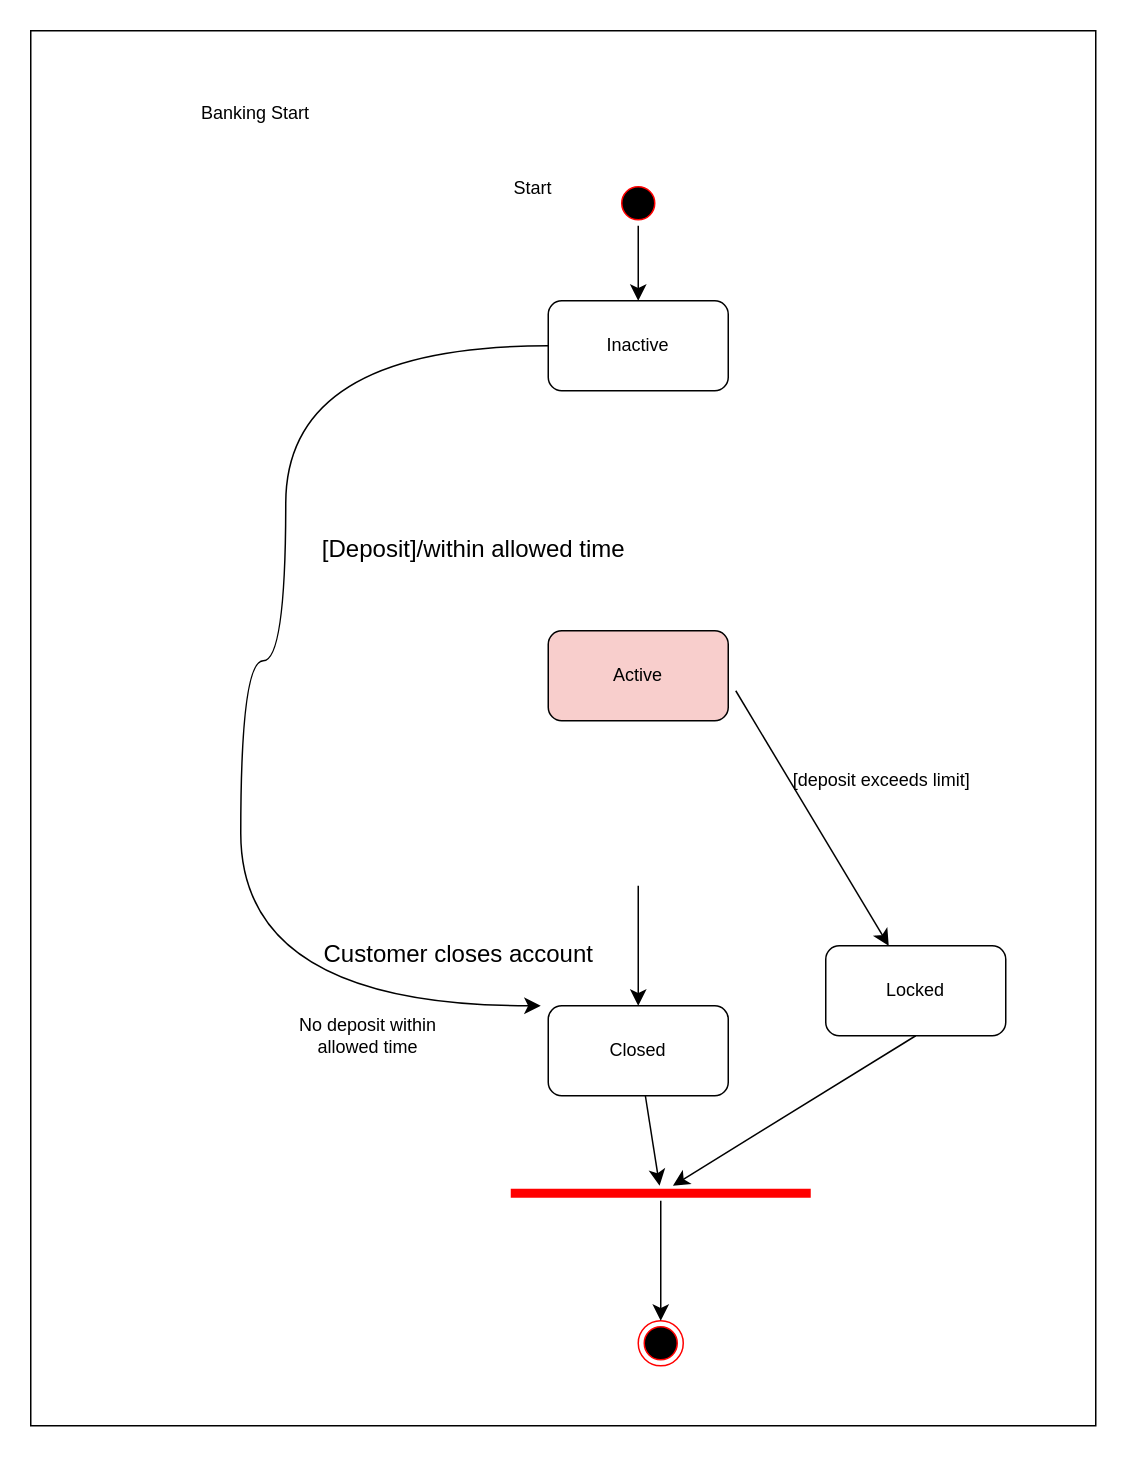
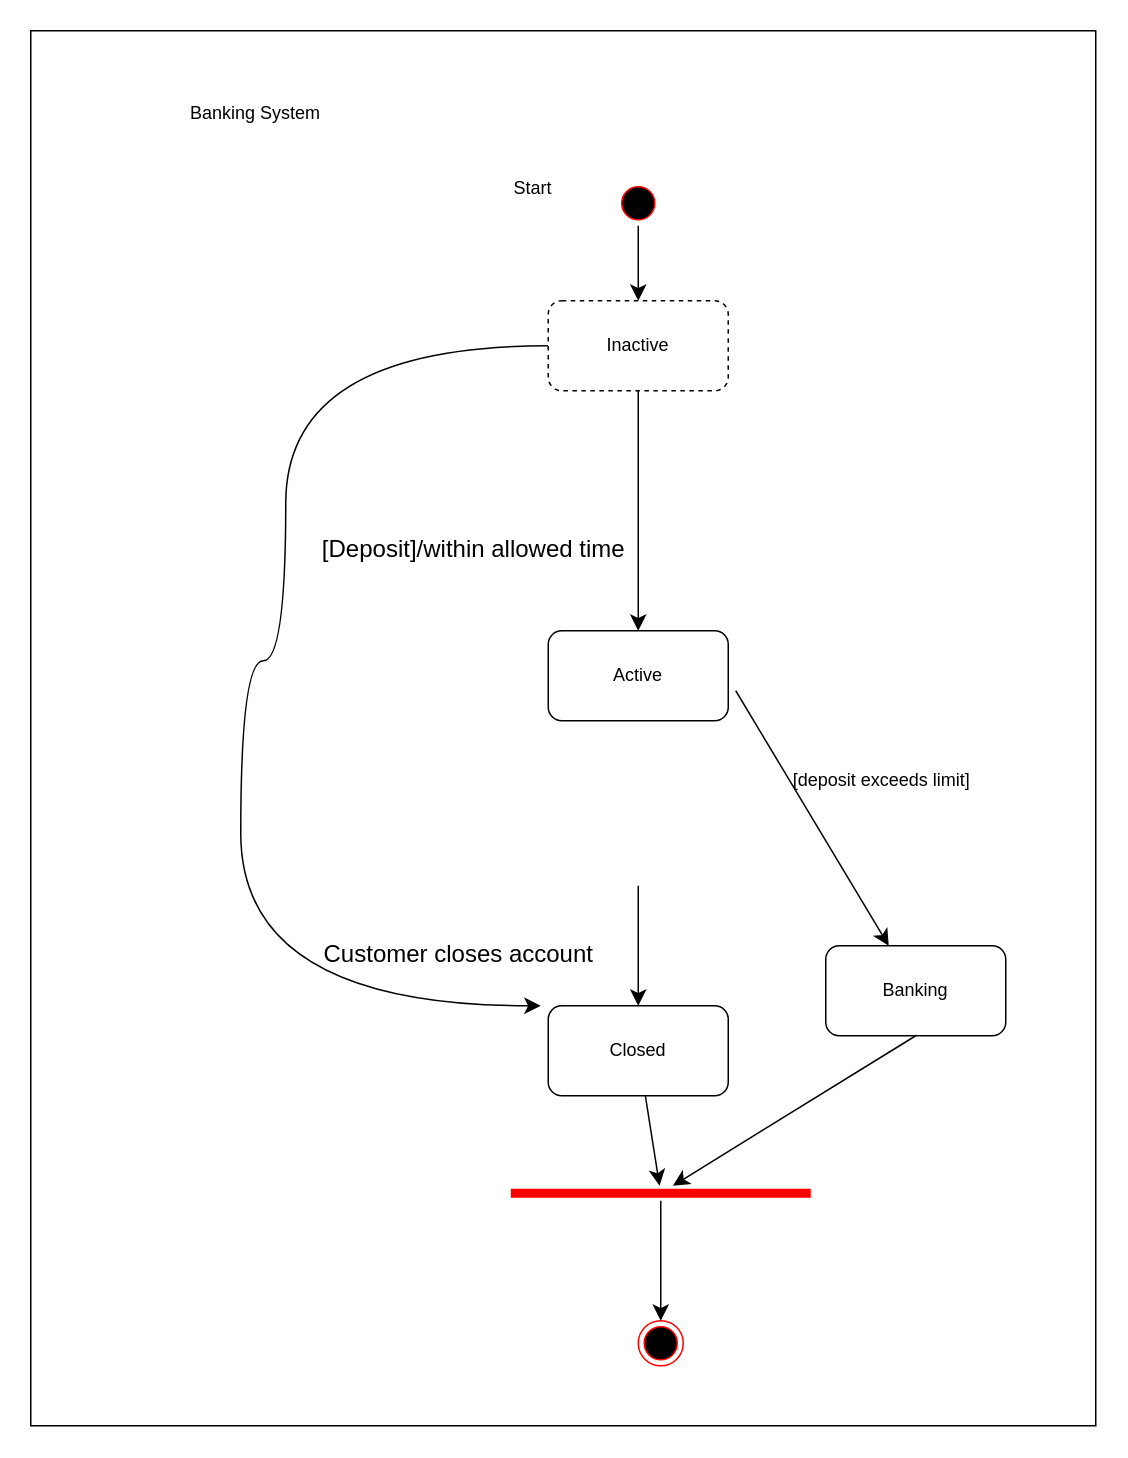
  <mxCell id="0" />
  <mxCell id="1" parent="0" />
  <mxCell id="2" value="" style="rounded=0;whiteSpace=wrap;html=1;" vertex="1" parent="1"><mxGeometry x="20" y="20" width="710" height="930" as="geometry" /></mxCell>
- <mxCell id="3" value="Banking Start" style="text;html=1;align=center;verticalAlign=middle;whiteSpace=wrap;rounded=0;" vertex="1" parent="1"><mxGeometry x="110" y="60" width="120" height="30" as="geometry" /></mxCell>
+ <mxCell id="3" value="Banking System" style="text;html=1;align=center;verticalAlign=middle;whiteSpace=wrap;rounded=0;" vertex="1" parent="1"><mxGeometry x="110" y="60" width="120" height="30" as="geometry" /></mxCell>
  <mxCell id="4" value="" style="edgeStyle=none;curved=1;rounded=0;orthogonalLoop=1;jettySize=auto;html=1;fontSize=12;startSize=8;endSize=8;" edge="1" parent="1" target="6"><mxGeometry relative="1" as="geometry"><mxPoint x="425" y="150" as="sourcePoint" /></mxGeometry></mxCell>
  <mxCell id="5" style="edgeStyle=orthogonalEdgeStyle;curved=1;rounded=0;orthogonalLoop=1;jettySize=auto;html=1;exitX=0;exitY=0.5;exitDx=0;exitDy=0;fontSize=12;startSize=8;endSize=8;" edge="1" parent="1" source="6"><mxGeometry relative="1" as="geometry"><mxPoint x="360" y="670" as="targetPoint" /><Array as="points"><mxPoint x="190" y="230" /><mxPoint x="190" y="440" /><mxPoint x="160" y="440" /><mxPoint x="160" y="670" /></Array></mxGeometry></mxCell>
- <mxCell id="6" value="Inactive" style="rounded=1;whiteSpace=wrap;html=1;" vertex="1" parent="1"><mxGeometry x="365" y="200" width="120" height="60" as="geometry" /></mxCell>
- <mxCell id="8" value="Active" style="whiteSpace=wrap;html=1;rounded=1;fillColor=#f8cecc;" vertex="1" parent="1"><mxGeometry x="365" y="420" width="120" height="60" as="geometry" /></mxCell>
+ <mxCell id="6" value="Inactive" style="rounded=1;whiteSpace=wrap;html=1;dashed=1;" vertex="1" parent="1"><mxGeometry x="365" y="200" width="120" height="60" as="geometry" /></mxCell>
+ <mxCell id="7" value="" style="edgeStyle=none;curved=1;rounded=0;orthogonalLoop=1;jettySize=auto;html=1;fontSize=12;startSize=8;endSize=8;" edge="1" parent="1" source="6" target="8"><mxGeometry relative="1" as="geometry"><mxPoint x="425" y="340" as="sourcePoint" /></mxGeometry></mxCell>
+ <mxCell id="8" value="Active" style="whiteSpace=wrap;html=1;rounded=1;" vertex="1" parent="1"><mxGeometry x="365" y="420" width="120" height="60" as="geometry" /></mxCell>
  <mxCell id="9" value="[Deposit]/within allowed time" style="text;html=1;align=center;verticalAlign=middle;resizable=0;points=[];autosize=1;strokeColor=none;fillColor=none;fontSize=16;" vertex="1" parent="1"><mxGeometry x="200" y="350" width="230" height="30" as="geometry" /></mxCell>
  <mxCell id="10" value="[deposit exceeds limit]" style="text;html=1;align=center;verticalAlign=middle;whiteSpace=wrap;rounded=0;" vertex="1" parent="1"><mxGeometry x="505" y="505" width="165" height="30" as="geometry" /></mxCell>
- <mxCell id="11" value="Locked" style="rounded=1;whiteSpace=wrap;html=1;" vertex="1" parent="1"><mxGeometry x="550" y="630" width="120" height="60" as="geometry" /></mxCell>
+ <mxCell id="11" value="Banking" style="rounded=1;whiteSpace=wrap;html=1;" vertex="1" parent="1"><mxGeometry x="550" y="630" width="120" height="60" as="geometry" /></mxCell>
  <mxCell id="12" value="" style="edgeStyle=none;curved=1;rounded=0;orthogonalLoop=1;jettySize=auto;html=1;fontSize=12;startSize=8;endSize=8;" edge="1" parent="1" source="13" target="22"><mxGeometry relative="1" as="geometry" /></mxCell>
  <mxCell id="13" value="Closed" style="rounded=1;whiteSpace=wrap;html=1;" vertex="1" parent="1"><mxGeometry x="365" y="670" width="120" height="60" as="geometry" /></mxCell>
  <mxCell id="14" value="" style="ellipse;html=1;shape=endState;fillColor=#000000;strokeColor=#ff0000;" vertex="1" parent="1"><mxGeometry x="425" y="880" width="30" height="30" as="geometry" /></mxCell>
- <mxCell id="15" value="No deposit within allowed time" style="text;html=1;align=center;verticalAlign=middle;whiteSpace=wrap;rounded=0;" vertex="1" parent="1"><mxGeometry x="180" y="670" width="130" height="40" as="geometry" /></mxCell>
  <mxCell id="16" value="" style="ellipse;html=1;shape=startState;fillColor=#000000;strokeColor=#ff0000;" vertex="1" parent="1"><mxGeometry x="410" y="120" width="30" height="30" as="geometry" /></mxCell>
  <mxCell id="17" value="" style="edgeStyle=none;curved=1;rounded=0;orthogonalLoop=1;jettySize=auto;html=1;fontSize=12;startSize=8;endSize=8;" edge="1" parent="1" target="13"><mxGeometry relative="1" as="geometry"><mxPoint x="425" y="590" as="sourcePoint" /></mxGeometry></mxCell>
  <mxCell id="18" value="" style="edgeStyle=none;curved=1;rounded=0;orthogonalLoop=1;jettySize=auto;html=1;fontSize=12;startSize=8;endSize=8;" edge="1" parent="1" target="11"><mxGeometry relative="1" as="geometry"><mxPoint x="490" y="460" as="sourcePoint" /></mxGeometry></mxCell>
  <mxCell id="19" value="Customer closes account" style="text;html=1;align=center;verticalAlign=middle;resizable=0;points=[];autosize=1;strokeColor=none;fillColor=none;fontSize=16;" vertex="1" parent="1"><mxGeometry x="205" y="620" width="200" height="30" as="geometry" /></mxCell>
  <mxCell id="20" value="" style="endArrow=classic;html=1;rounded=0;fontSize=12;startSize=8;endSize=8;curved=1;" edge="1" parent="1" target="22"><mxGeometry width="50" height="50" relative="1" as="geometry"><mxPoint x="610" y="690" as="sourcePoint" /><mxPoint x="530" y="840" as="targetPoint" /></mxGeometry></mxCell>
  <mxCell id="21" value="" style="edgeStyle=none;curved=1;rounded=0;orthogonalLoop=1;jettySize=auto;html=1;fontSize=12;startSize=8;endSize=8;" edge="1" parent="1" source="22" target="14"><mxGeometry relative="1" as="geometry" /></mxCell>
  <mxCell id="22" value="" style="shape=line;html=1;strokeWidth=6;strokeColor=#ff0000;" vertex="1" parent="1"><mxGeometry x="340" y="790" width="200" height="10" as="geometry" /></mxCell>
  <mxCell id="23" value="Start" style="text;html=1;align=center;verticalAlign=middle;whiteSpace=wrap;rounded=0;" vertex="1" parent="1"><mxGeometry x="325" y="110" width="60" height="30" as="geometry" /></mxCell>
